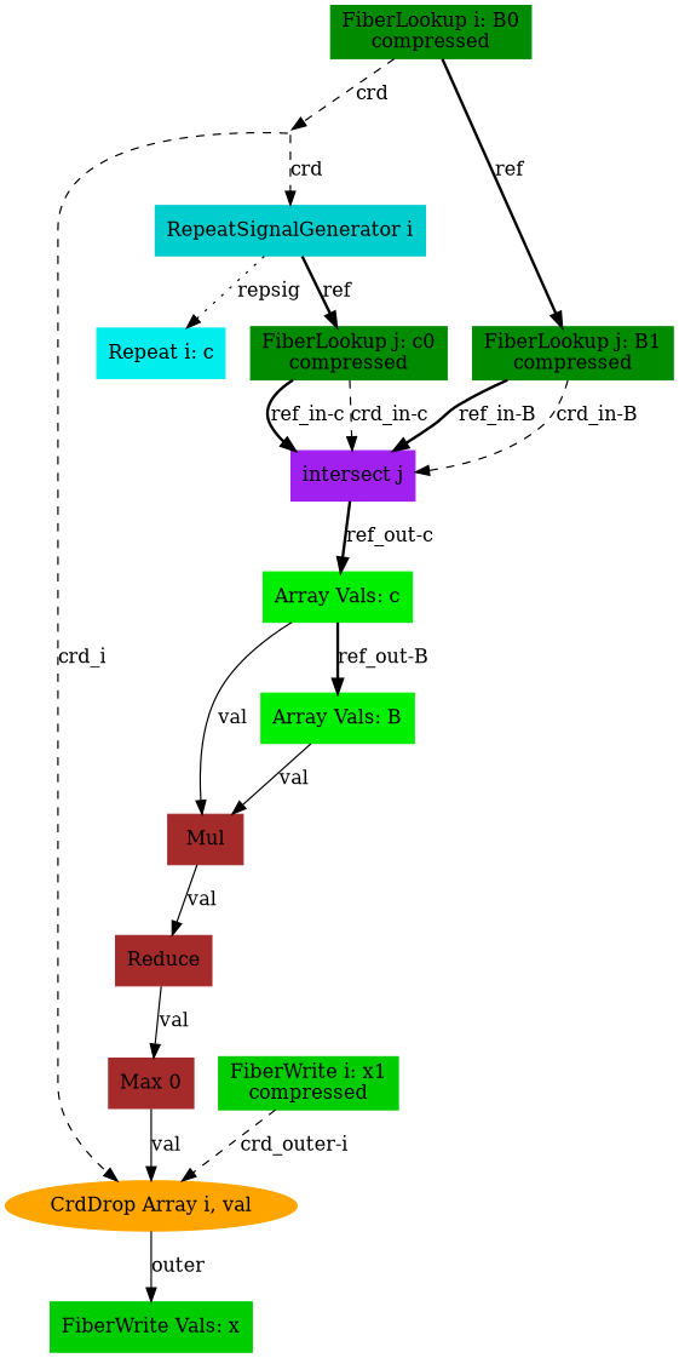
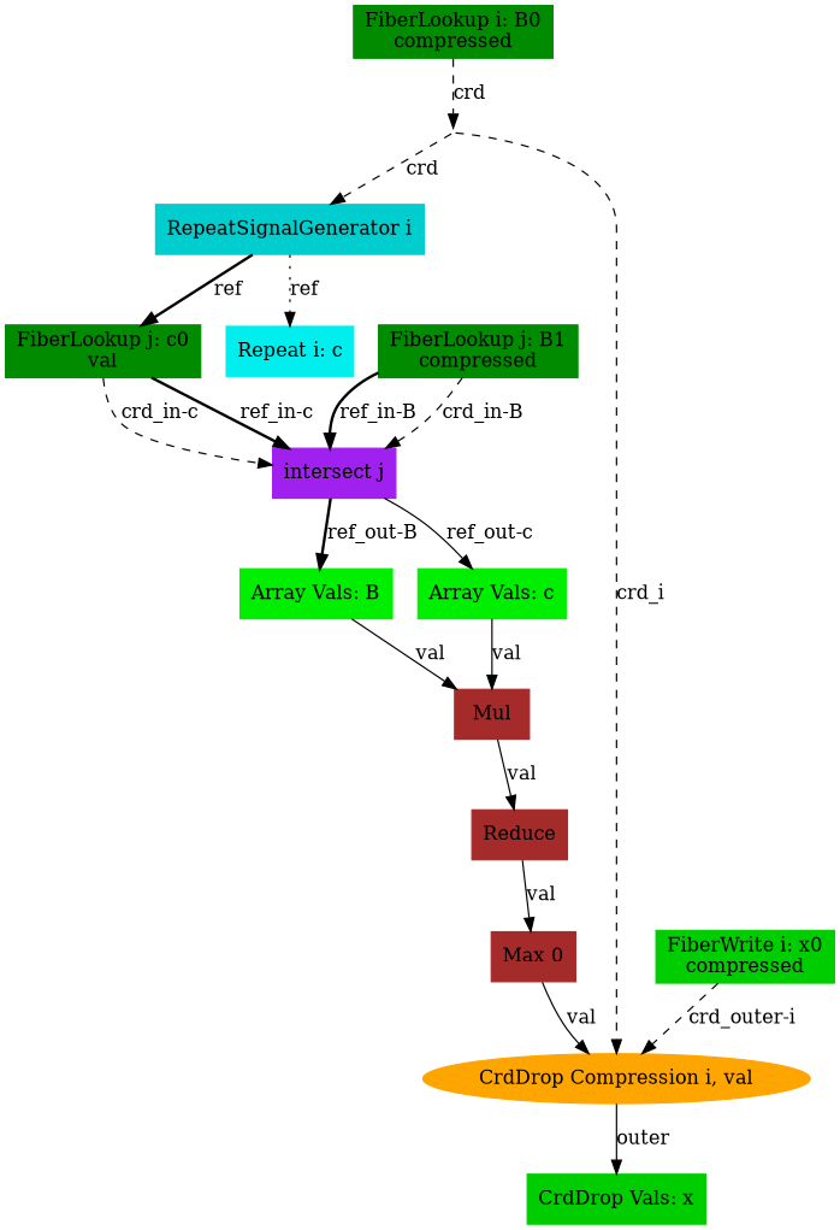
  digraph {
    node [color=green4 shape=box style=filled type=fiberlookup]
    edge [type=crd]
    n1 [format=compressed index=i label="FiberLookup i: B0\ncompressed" root=true src=true tensor=B]
    13 [shape=point style=invis type=broadcast color=""]
    n3 [format=compressed index=j label="FiberLookup j: B1\ncompressed" root=false src=true tensor=B]
    n4 [color=cyan3 index=i label="RepeatSignalGenerator i" type=repsiggen]
-   n5 [color=orange inner=val label="CrdDrop Array i, val" outer=i type=crddrop shape=""]
+   n5 [color=orange inner=val label="CrdDrop Compression i, val" outer=i type=crddrop shape=""]
    n6 [color=purple index=j label="intersect j" type=intersect]
    n7 [color=cyan2 index=i label="Repeat i: c" root=true tensor=c type=repeat]
-   n8 [format=dense index=j label="FiberLookup j: c0\ncompressed" root=false src=true tensor=c]
-   n9 [color=green3 label="FiberWrite Vals: x" sink=true tensor=x type=fiberwrite]
+   n8 [format=dense index=j label="FiberLookup j: c0\nval" root=false src=true tensor=c]
+   n9 [color=green3 label="CrdDrop Vals: x" sink=true tensor=x type=fiberwrite]
    n10 [color=green2 label="Array Vals: B" tensor=B type=arrayvals]
    n11 [color=green2 label="Array Vals: c" tensor=c type=arrayvals]
    n12 [color=brown label=Mul type=mul]
    n13 [color=brown label=Reduce type=reduce]
    n14 [color=brown label="Max 0" type=max]
-   n15 [color=green3 crdsize=B0_dim format=compressed index=i label="FiberWrite i: x1\ncompressed" segsize=2 sink=true tensor=x type=fiberwrite]
+   n15 [color=green3 crdsize=B0_dim format=compressed index=i label="FiberWrite i: x0\ncompressed" segsize=2 sink=true tensor=x type=fiberwrite]
    n1 -> 13 [label=crd style=dashed]
-   n1 -> n3 [label=ref style=bold type=ref]
    13 -> n4 [label=crd style=dashed]
    13 -> n5 [label=crd_i style=dashed]
    n3 -> n6 [label="crd_in-B" style=dashed]
    n3 -> n6 [label="ref_in-B" style=bold type=ref]
-   n4 -> n7 [label=repsig style=dotted type=repsig]
+   n4 -> n7 [label=ref style=dotted type=repsig]
    n4 -> n8 [label=ref style=bold type=ref]
    n5 -> n9 [label=outer type=val]
-   n11 -> n10 [label="ref_out-B" style=bold type=ref]
-   n6 -> n11 [label="ref_out-c" style=bold type=ref]
+   n6 -> n10 [label="ref_out-B" style=bold type=ref]
+   n6 -> n11 [label="ref_out-c" style=solid type=ref]
    n8 -> n6 [label="crd_in-c" style=dashed]
    n8 -> n6 [label="ref_in-c" style=bold type=ref]
    n10 -> n12 [label=val type=val]
    n11 -> n12 [label=val type=val]
    n12 -> n13 [label=val type=val]
    n13 -> n14 [label=val type=val]
    n14 -> n5 [label=val type=val]
    n15 -> n5 [label="crd_outer-i" style=dashed]
  }
